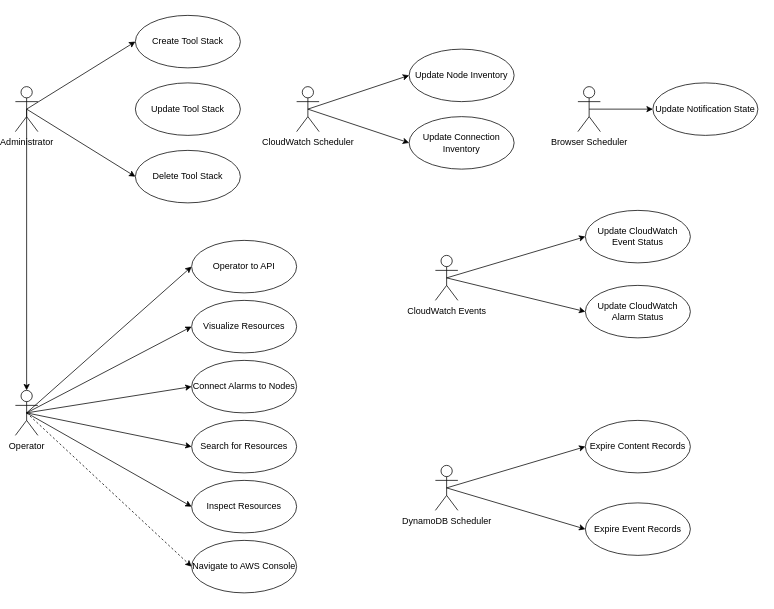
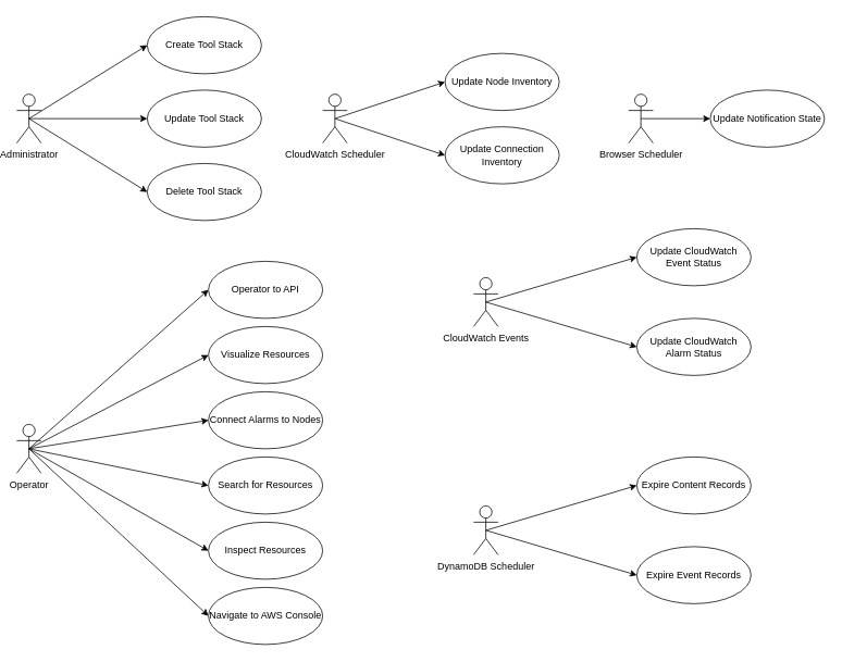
  <mxCell id="0" />
  <mxCell id="1" parent="0" />
  <mxCell id="2" value="Administrator" style="shape=umlActor;verticalLabelPosition=bottom;verticalAlign=top;html=1;" vertex="1" parent="1"><mxGeometry x="20" y="115" width="30" height="60" as="geometry" /></mxCell>
  <mxCell id="3" value="CloudWatch Scheduler" style="shape=umlActor;verticalLabelPosition=bottom;verticalAlign=top;html=1;" vertex="1" parent="1"><mxGeometry x="395" y="115" width="30" height="60" as="geometry" /></mxCell>
  <mxCell id="4" value="CloudWatch Events" style="shape=umlActor;verticalLabelPosition=bottom;verticalAlign=top;html=1;" vertex="1" parent="1"><mxGeometry x="580" y="340" width="30" height="60" as="geometry" /></mxCell>
  <mxCell id="5" value="Operator" style="shape=umlActor;verticalLabelPosition=bottom;verticalAlign=top;html=1;" vertex="1" parent="1"><mxGeometry x="20" y="520" width="30" height="60" as="geometry" /></mxCell>
  <mxCell id="6" value="DynamoDB Scheduler" style="shape=umlActor;verticalLabelPosition=bottom;verticalAlign=top;html=1;" vertex="1" parent="1"><mxGeometry x="580" y="620" width="30" height="60" as="geometry" /></mxCell>
  <mxCell id="7" value="Browser Scheduler" style="shape=umlActor;verticalLabelPosition=bottom;verticalAlign=top;html=1;" vertex="1" parent="1"><mxGeometry x="770" y="115" width="30" height="60" as="geometry" /></mxCell>
  <mxCell id="8" value="Create Tool Stack" style="ellipse;whiteSpace=wrap;html=1;" vertex="1" parent="1"><mxGeometry x="180" y="20" width="140" height="70" as="geometry" /></mxCell>
  <mxCell id="9" value="Update Tool Stack" style="ellipse;whiteSpace=wrap;html=1;" vertex="1" parent="1"><mxGeometry x="180" y="110" width="140" height="70" as="geometry" /></mxCell>
  <mxCell id="10" value="Delete Tool Stack" style="ellipse;whiteSpace=wrap;html=1;" vertex="1" parent="1"><mxGeometry x="180" y="200" width="140" height="70" as="geometry" /></mxCell>
  <mxCell id="11" value="" style="endArrow=classic;html=1;exitX=0.5;exitY=0.5;exitDx=0;exitDy=0;exitPerimeter=0;entryX=0;entryY=0.5;entryDx=0;entryDy=0;" edge="1" parent="1" source="2" target="8"><mxGeometry width="50" height="50" relative="1" as="geometry"><mxPoint x="390" y="450" as="sourcePoint" /><mxPoint x="440" y="400" as="targetPoint" /></mxGeometry></mxCell>
- <mxCell id="12" value="" style="endArrow=classic;html=1;exitX=0.5;exitY=0.5;exitDx=0;exitDy=0;exitPerimeter=0;" edge="1" parent="1" source="2" target="5"><mxGeometry width="50" height="50" relative="1" as="geometry"><mxPoint x="390" y="450" as="sourcePoint" /><mxPoint x="440" y="400" as="targetPoint" /></mxGeometry></mxCell>
+ <mxCell id="12" value="" style="endArrow=classic;html=1;exitX=0.5;exitY=0.5;exitDx=0;exitDy=0;exitPerimeter=0;entryX=0;entryY=0.5;entryDx=0;entryDy=0;" edge="1" parent="1" source="2" target="9"><mxGeometry width="50" height="50" relative="1" as="geometry"><mxPoint x="390" y="450" as="sourcePoint" /><mxPoint x="440" y="400" as="targetPoint" /></mxGeometry></mxCell>
  <mxCell id="13" value="" style="endArrow=classic;html=1;exitX=0.5;exitY=0.5;exitDx=0;exitDy=0;exitPerimeter=0;entryX=0;entryY=0.5;entryDx=0;entryDy=0;" edge="1" parent="1" source="2" target="10"><mxGeometry width="50" height="50" relative="1" as="geometry"><mxPoint x="390" y="450" as="sourcePoint" /><mxPoint x="440" y="400" as="targetPoint" /></mxGeometry></mxCell>
  <mxCell id="14" value="Update Node Inventory" style="ellipse;whiteSpace=wrap;html=1;" vertex="1" parent="1"><mxGeometry x="545" y="65" width="140" height="70" as="geometry" /></mxCell>
  <mxCell id="15" value="Update Connection Inventory" style="ellipse;whiteSpace=wrap;html=1;" vertex="1" parent="1"><mxGeometry x="545" y="155" width="140" height="70" as="geometry" /></mxCell>
  <mxCell id="16" value="" style="endArrow=classic;html=1;entryX=0;entryY=0.5;entryDx=0;entryDy=0;exitX=0.5;exitY=0.5;exitDx=0;exitDy=0;exitPerimeter=0;" edge="1" parent="1" source="3" target="14"><mxGeometry width="50" height="50" relative="1" as="geometry"><mxPoint x="215" y="465" as="sourcePoint" /><mxPoint x="265" y="415" as="targetPoint" /></mxGeometry></mxCell>
  <mxCell id="17" value="" style="endArrow=classic;html=1;entryX=0;entryY=0.5;entryDx=0;entryDy=0;exitX=0.5;exitY=0.5;exitDx=0;exitDy=0;exitPerimeter=0;" edge="1" parent="1" source="3" target="15"><mxGeometry width="50" height="50" relative="1" as="geometry"><mxPoint x="215" y="465" as="sourcePoint" /><mxPoint x="265" y="415" as="targetPoint" /></mxGeometry></mxCell>
  <mxCell id="18" value="Update Notification State" style="ellipse;whiteSpace=wrap;html=1;" vertex="1" parent="1"><mxGeometry x="870" y="110" width="140" height="70" as="geometry" /></mxCell>
  <mxCell id="19" value="" style="endArrow=classic;html=1;entryX=0;entryY=0.5;entryDx=0;entryDy=0;exitX=0.5;exitY=0.5;exitDx=0;exitDy=0;exitPerimeter=0;" edge="1" parent="1" source="7" target="18"><mxGeometry width="50" height="50" relative="1" as="geometry"><mxPoint x="470" y="450" as="sourcePoint" /><mxPoint x="520" y="400" as="targetPoint" /></mxGeometry></mxCell>
  <mxCell id="20" value="Operator to API" style="ellipse;whiteSpace=wrap;html=1;" vertex="1" parent="1"><mxGeometry x="255" y="320" width="140" height="70" as="geometry" /></mxCell>
  <mxCell id="21" value="Visualize Resources" style="ellipse;whiteSpace=wrap;html=1;" vertex="1" parent="1"><mxGeometry x="255" y="400" width="140" height="70" as="geometry" /></mxCell>
  <mxCell id="22" value="Connect Alarms to Nodes" style="ellipse;whiteSpace=wrap;html=1;" vertex="1" parent="1"><mxGeometry x="255" y="480" width="140" height="70" as="geometry" /></mxCell>
  <mxCell id="23" value="Search for Resources" style="ellipse;whiteSpace=wrap;html=1;" vertex="1" parent="1"><mxGeometry x="255" y="560" width="140" height="70" as="geometry" /></mxCell>
  <mxCell id="24" value="Inspect Resources" style="ellipse;whiteSpace=wrap;html=1;" vertex="1" parent="1"><mxGeometry x="255" y="640" width="140" height="70" as="geometry" /></mxCell>
  <mxCell id="25" value="Navigate to AWS Console" style="ellipse;whiteSpace=wrap;html=1;" vertex="1" parent="1"><mxGeometry x="255" y="720" width="140" height="70" as="geometry" /></mxCell>
  <mxCell id="26" value="" style="endArrow=classic;html=1;exitX=0.5;exitY=0.5;exitDx=0;exitDy=0;exitPerimeter=0;entryX=0;entryY=0.5;entryDx=0;entryDy=0;" edge="1" parent="1" source="5" target="20"><mxGeometry width="50" height="50" relative="1" as="geometry"><mxPoint x="480" y="430" as="sourcePoint" /><mxPoint x="530" y="380" as="targetPoint" /></mxGeometry></mxCell>
  <mxCell id="27" value="" style="endArrow=classic;html=1;entryX=0;entryY=0.5;entryDx=0;entryDy=0;exitX=0.5;exitY=0.5;exitDx=0;exitDy=0;exitPerimeter=0;" edge="1" parent="1" source="5" target="21"><mxGeometry width="50" height="50" relative="1" as="geometry"><mxPoint x="400" y="320" as="sourcePoint" /><mxPoint x="530" y="380" as="targetPoint" /></mxGeometry></mxCell>
  <mxCell id="28" value="" style="endArrow=classic;html=1;exitX=0.5;exitY=0.5;exitDx=0;exitDy=0;exitPerimeter=0;entryX=0;entryY=0.5;entryDx=0;entryDy=0;" edge="1" parent="1" source="5" target="22"><mxGeometry width="50" height="50" relative="1" as="geometry"><mxPoint x="480" y="430" as="sourcePoint" /><mxPoint x="530" y="380" as="targetPoint" /></mxGeometry></mxCell>
  <mxCell id="29" value="" style="endArrow=classic;html=1;exitX=0.5;exitY=0.5;exitDx=0;exitDy=0;exitPerimeter=0;entryX=0;entryY=0.5;entryDx=0;entryDy=0;" edge="1" parent="1" source="5" target="23"><mxGeometry width="50" height="50" relative="1" as="geometry"><mxPoint x="480" y="450" as="sourcePoint" /><mxPoint x="530" y="400" as="targetPoint" /></mxGeometry></mxCell>
  <mxCell id="30" value="" style="endArrow=classic;html=1;exitX=0.5;exitY=0.5;exitDx=0;exitDy=0;exitPerimeter=0;entryX=0;entryY=0.5;entryDx=0;entryDy=0;" edge="1" parent="1" source="5" target="24"><mxGeometry width="50" height="50" relative="1" as="geometry"><mxPoint x="480" y="450" as="sourcePoint" /><mxPoint x="530" y="400" as="targetPoint" /></mxGeometry></mxCell>
- <mxCell id="31" value="" style="endArrow=classic;html=1;exitX=0.5;exitY=0.5;exitDx=0;exitDy=0;exitPerimeter=0;entryX=0;entryY=0.5;entryDx=0;entryDy=0;dashed=1;" edge="1" parent="1" source="5" target="25"><mxGeometry width="50" height="50" relative="1" as="geometry"><mxPoint x="480" y="450" as="sourcePoint" /><mxPoint x="530" y="400" as="targetPoint" /></mxGeometry></mxCell>
+ <mxCell id="31" value="" style="endArrow=classic;html=1;exitX=0.5;exitY=0.5;exitDx=0;exitDy=0;exitPerimeter=0;entryX=0;entryY=0.5;entryDx=0;entryDy=0;" edge="1" parent="1" source="5" target="25"><mxGeometry width="50" height="50" relative="1" as="geometry"><mxPoint x="480" y="450" as="sourcePoint" /><mxPoint x="530" y="400" as="targetPoint" /></mxGeometry></mxCell>
  <mxCell id="32" value="Expire Content Records" style="ellipse;whiteSpace=wrap;html=1;" vertex="1" parent="1"><mxGeometry x="780" y="560" width="140" height="70" as="geometry" /></mxCell>
  <mxCell id="33" value="Expire Event Records" style="ellipse;whiteSpace=wrap;html=1;" vertex="1" parent="1"><mxGeometry x="780" y="670" width="140" height="70" as="geometry" /></mxCell>
  <mxCell id="34" value="" style="endArrow=classic;html=1;entryX=0;entryY=0.5;entryDx=0;entryDy=0;exitX=0.5;exitY=0.5;exitDx=0;exitDy=0;exitPerimeter=0;" edge="1" parent="1" source="6" target="32"><mxGeometry width="50" height="50" relative="1" as="geometry"><mxPoint x="480" y="450" as="sourcePoint" /><mxPoint x="530" y="400" as="targetPoint" /></mxGeometry></mxCell>
  <mxCell id="35" value="" style="endArrow=classic;html=1;entryX=0;entryY=0.5;entryDx=0;entryDy=0;exitX=0.5;exitY=0.5;exitDx=0;exitDy=0;exitPerimeter=0;" edge="1" parent="1" source="6" target="33"><mxGeometry width="50" height="50" relative="1" as="geometry"><mxPoint x="480" y="450" as="sourcePoint" /><mxPoint x="530" y="400" as="targetPoint" /></mxGeometry></mxCell>
  <mxCell id="36" value="Update CloudWatch Event Status" style="ellipse;whiteSpace=wrap;html=1;" vertex="1" parent="1"><mxGeometry x="780" y="280" width="140" height="70" as="geometry" /></mxCell>
- <mxCell id="37" value="Update CloudWatch Alarm Status" style="ellipse;whiteSpace=wrap;html=1;" vertex="1" parent="1"><mxGeometry x="780" y="380" width="140" height="70" as="geometry" /></mxCell>
+ <mxCell id="37" value="Update CloudWatch Alarm Status" style="ellipse;whiteSpace=wrap;html=1;" vertex="1" parent="1"><mxGeometry x="780" y="390" width="140" height="70" as="geometry" /></mxCell>
  <mxCell id="38" value="" style="endArrow=classic;html=1;entryX=0;entryY=0.5;entryDx=0;entryDy=0;exitX=0.5;exitY=0.5;exitDx=0;exitDy=0;exitPerimeter=0;" edge="1" parent="1" source="4" target="36"><mxGeometry width="50" height="50" relative="1" as="geometry"><mxPoint x="480" y="450" as="sourcePoint" /><mxPoint x="530" y="400" as="targetPoint" /></mxGeometry></mxCell>
  <mxCell id="39" value="" style="endArrow=classic;html=1;entryX=0;entryY=0.5;entryDx=0;entryDy=0;exitX=0.5;exitY=0.5;exitDx=0;exitDy=0;exitPerimeter=0;" edge="1" parent="1" source="4" target="37"><mxGeometry width="50" height="50" relative="1" as="geometry"><mxPoint x="480" y="450" as="sourcePoint" /><mxPoint x="530" y="400" as="targetPoint" /></mxGeometry></mxCell>
